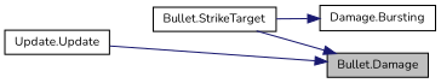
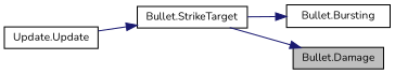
  digraph {
    fontname=Nunito
    rankdir=RL
    node [color=black fillcolor=white fontname=Nunito fontsize=10 shape=record style=filled]
    edge [color=midnightblue dir=back fontname=Nunito fontsize=10 labelfontname=Helvetica labelfontsize=10 style=solid]
    n1 [fillcolor=grey75 fontcolor=black height=0.2 label="Bullet.Damage" width=0.4]
    n2 [height=0.2 label="Bullet.StrikeTarget" width=0.4]
-   n3 [height=0.2 label="Damage.Bursting" width=0.4]
+   n3 [height=0.2 label="Bullet.Bursting" width=0.4]
    n4 [height=0.2 label="Update.Update" width=0.4]
    n1 -> n2
-   n1 -> n4
+   n2 -> n4
    n3 -> n2
  }
